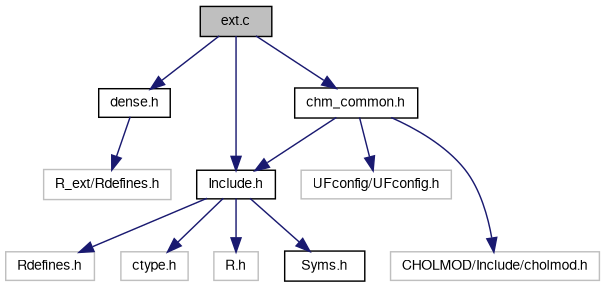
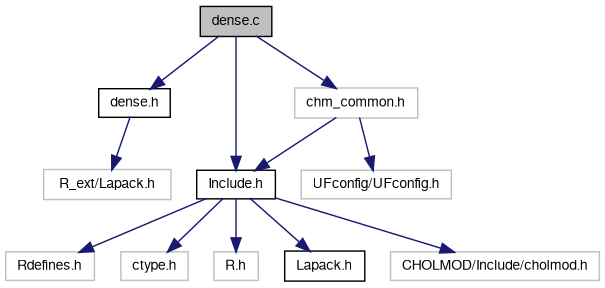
  digraph {
    node [color=grey75 fillcolor=white fontname=FreeSans fontsize=10 shape=record style=filled]
    edge [color=midnightblue fontname=FreeSans fontsize=10 labelfontname=FreeSans labelfontsize=10 style=solid]
-   n1 [color=black fillcolor=grey75 fontcolor=black height=0.2 label="ext.c" width=0.4]
+   n1 [color=black fillcolor=grey75 fontcolor=black height=0.2 label="dense.c" width=0.4]
    n2 [color=black height=0.2 label="dense.h" width=0.4]
    n3 [color=black height=0.2 label="Include.h" width=0.4]
-   n4 [color=black height=0.2 label="chm_common.h" width=0.4]
-   n5 [height=0.2 label="R_ext/Rdefines.h" width=0.4]
+   n4 [height=0.2 label="chm_common.h" width=0.4]
+   n5 [height=0.2 label="R_ext/Lapack.h" width=0.4]
    n6 [height=0.2 label="Rdefines.h" width=0.4]
    n7 [height=0.2 label="ctype.h" width=0.4]
    n8 [height=0.2 label="R.h" width=0.4]
-   n9 [color=black height=0.2 label="Syms.h" width=0.4]
+   n9 [color=black height=0.2 label="Lapack.h" width=0.4]
    n10 [height=0.2 label="UFconfig/UFconfig.h" width=0.4]
    n11 [height=0.2 label="CHOLMOD/Include/cholmod.h" width=0.4]
    n1 -> n2
    n1 -> n3
    n1 -> n4
    n2 -> n5
    n3 -> n6
    n3 -> n7
    n3 -> n8
    n3 -> n9
    n4 -> n3
    n4 -> n10
-   n4 -> n11
+   n3 -> n11
  }
